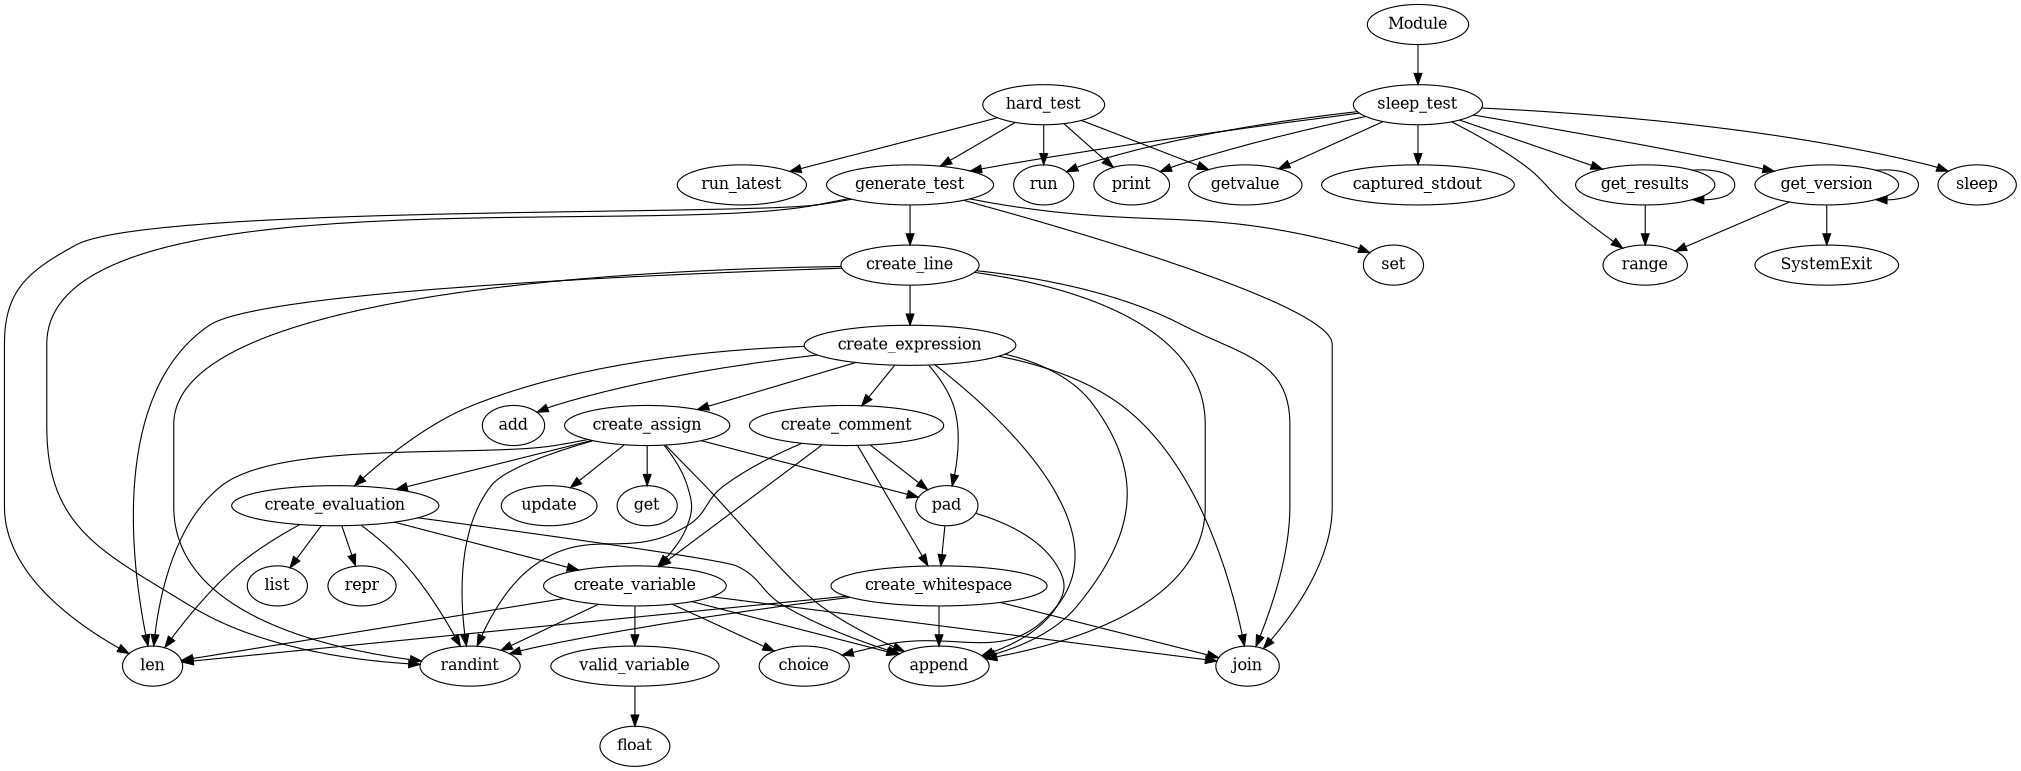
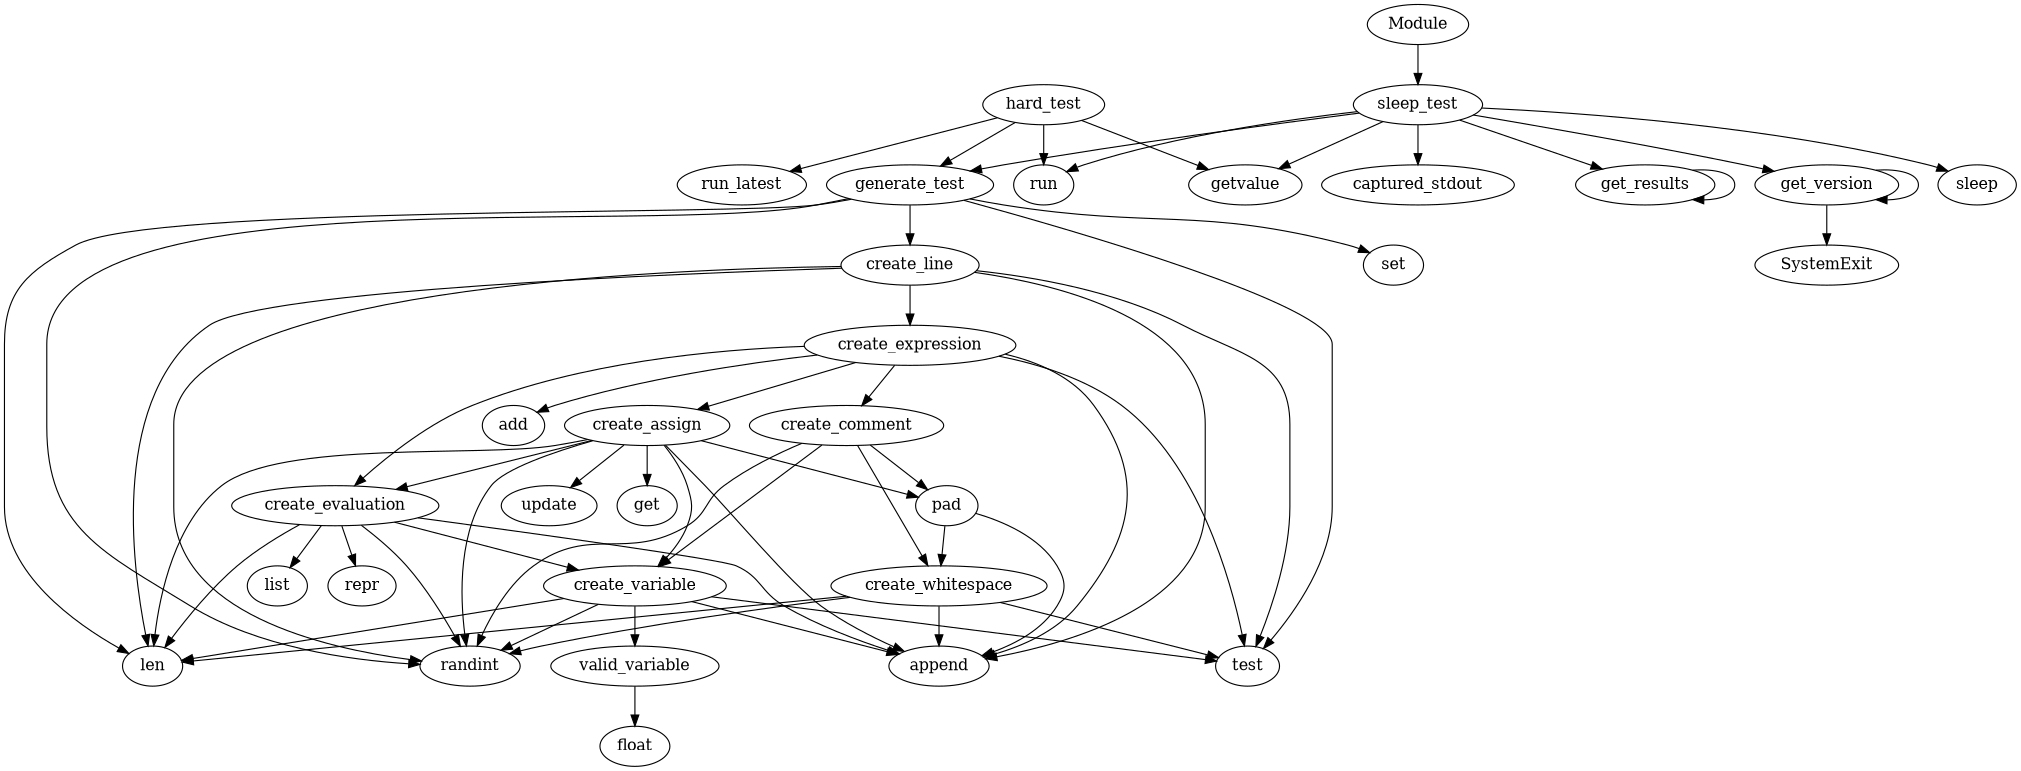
  digraph {
    fontname="DejaVu Serif"
    node [fontname="DejaVu Serif"]
    edge [fontname="DejaVu Serif"]
    hard_test
    generate_test
    run
-   print
    getvalue
    run_latest
    set
    randint
    len
    create_line
-   join
+   join [label=test]
    create_expression
    append
    n14 [label=sleep_test]
    captured_stdout
    get_version
-   range
    get_results
    sleep
    SystemExit
-   choice
    create_assign
    add
    create_comment
    pad
    create_evaluation
    create_variable
    update
    n29 [label=get]
    create_whitespace
    repr
    list
    valid_variable
    float
    Module
    hard_test -> generate_test
    hard_test -> run
-   hard_test -> print
    hard_test -> getvalue
    hard_test -> run_latest
    generate_test -> set
    generate_test -> randint
    generate_test -> len
    generate_test -> create_line
    generate_test -> join
    create_line -> randint
    create_line -> len
    create_line -> join
    create_line -> create_expression
    create_line -> append
    create_expression -> join
    create_expression -> append
-   create_expression -> choice
    create_expression -> create_assign
    create_expression -> add
    create_expression -> create_comment
-   create_expression -> pad
    create_expression -> create_evaluation
    n14 -> generate_test
    n14 -> run
-   n14 -> print
    n14 -> getvalue
    n14 -> captured_stdout
    n14 -> get_version
-   n14 -> range
    n14 -> get_results
    n14 -> sleep
    get_version -> get_version
-   get_version -> range
    get_version -> SystemExit
-   get_results -> range
    get_results -> get_results
    create_assign -> randint
    create_assign -> len
    create_assign -> append
    create_assign -> pad
    create_assign -> create_evaluation
    create_assign -> create_variable
    create_assign -> update
    create_assign -> n29
    create_comment -> randint
    create_comment -> pad
    create_comment -> create_variable
    create_comment -> create_whitespace
    pad -> append
    pad -> create_whitespace
    create_evaluation -> randint
    create_evaluation -> len
    create_evaluation -> append
    create_evaluation -> create_variable
    create_evaluation -> repr
    create_evaluation -> list
    create_variable -> randint
    create_variable -> len
    create_variable -> join
    create_variable -> append
-   create_variable -> choice
    create_variable -> valid_variable
    create_whitespace -> randint
    create_whitespace -> len
    create_whitespace -> join
    create_whitespace -> append
    valid_variable -> float
    Module -> n14
  }
